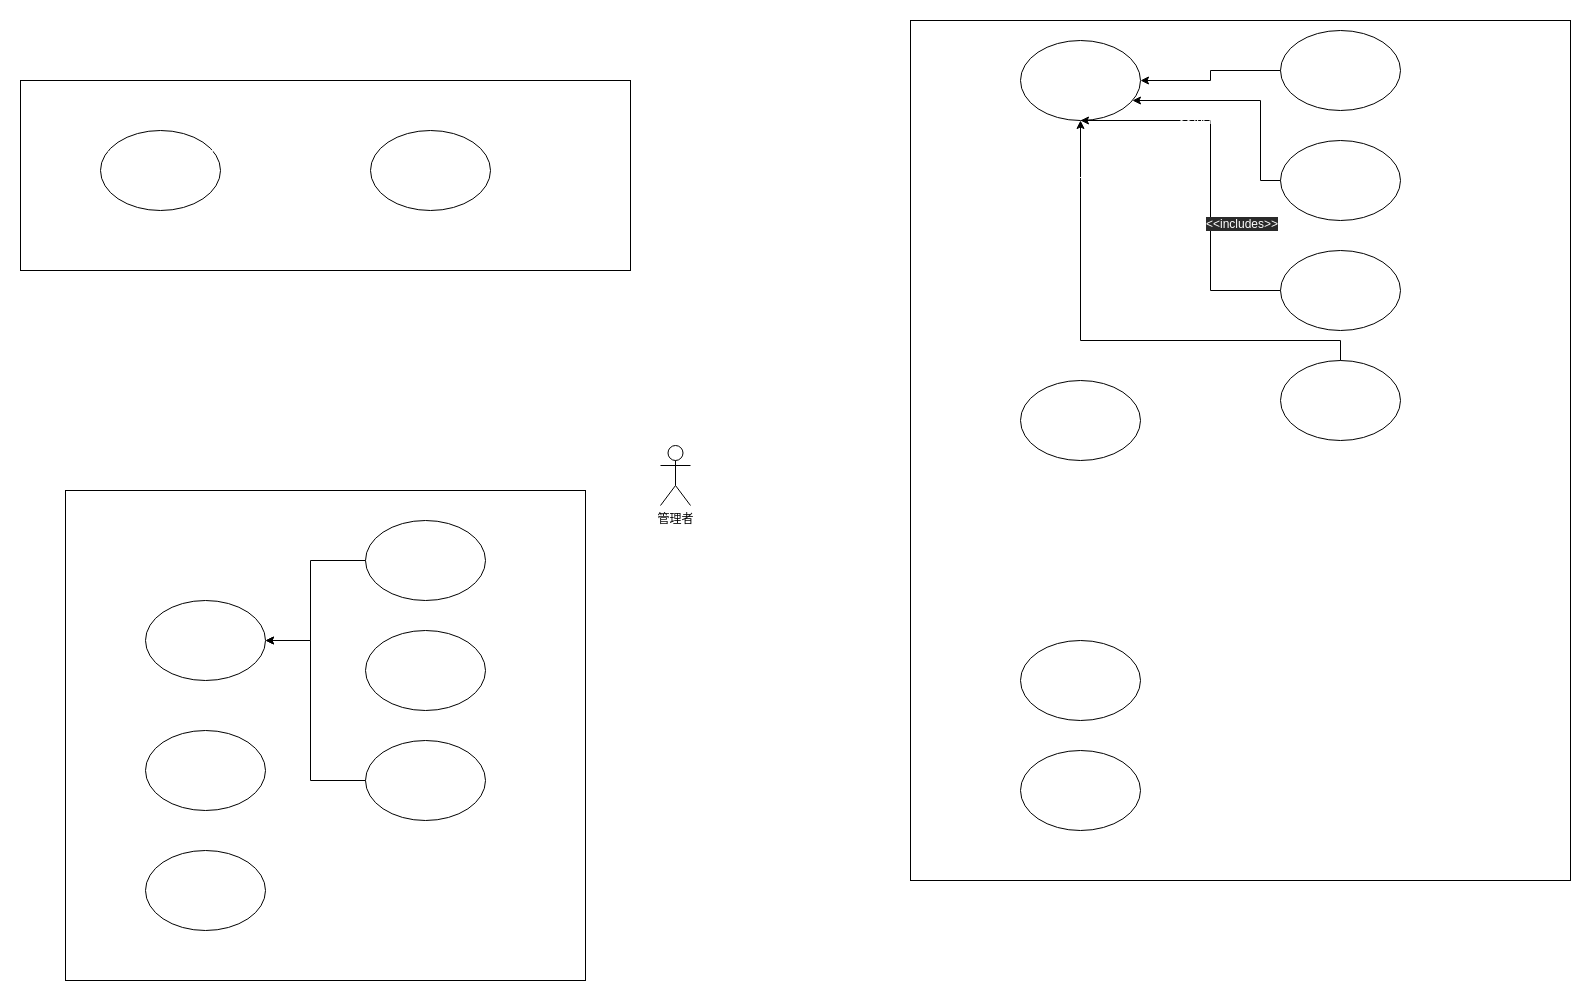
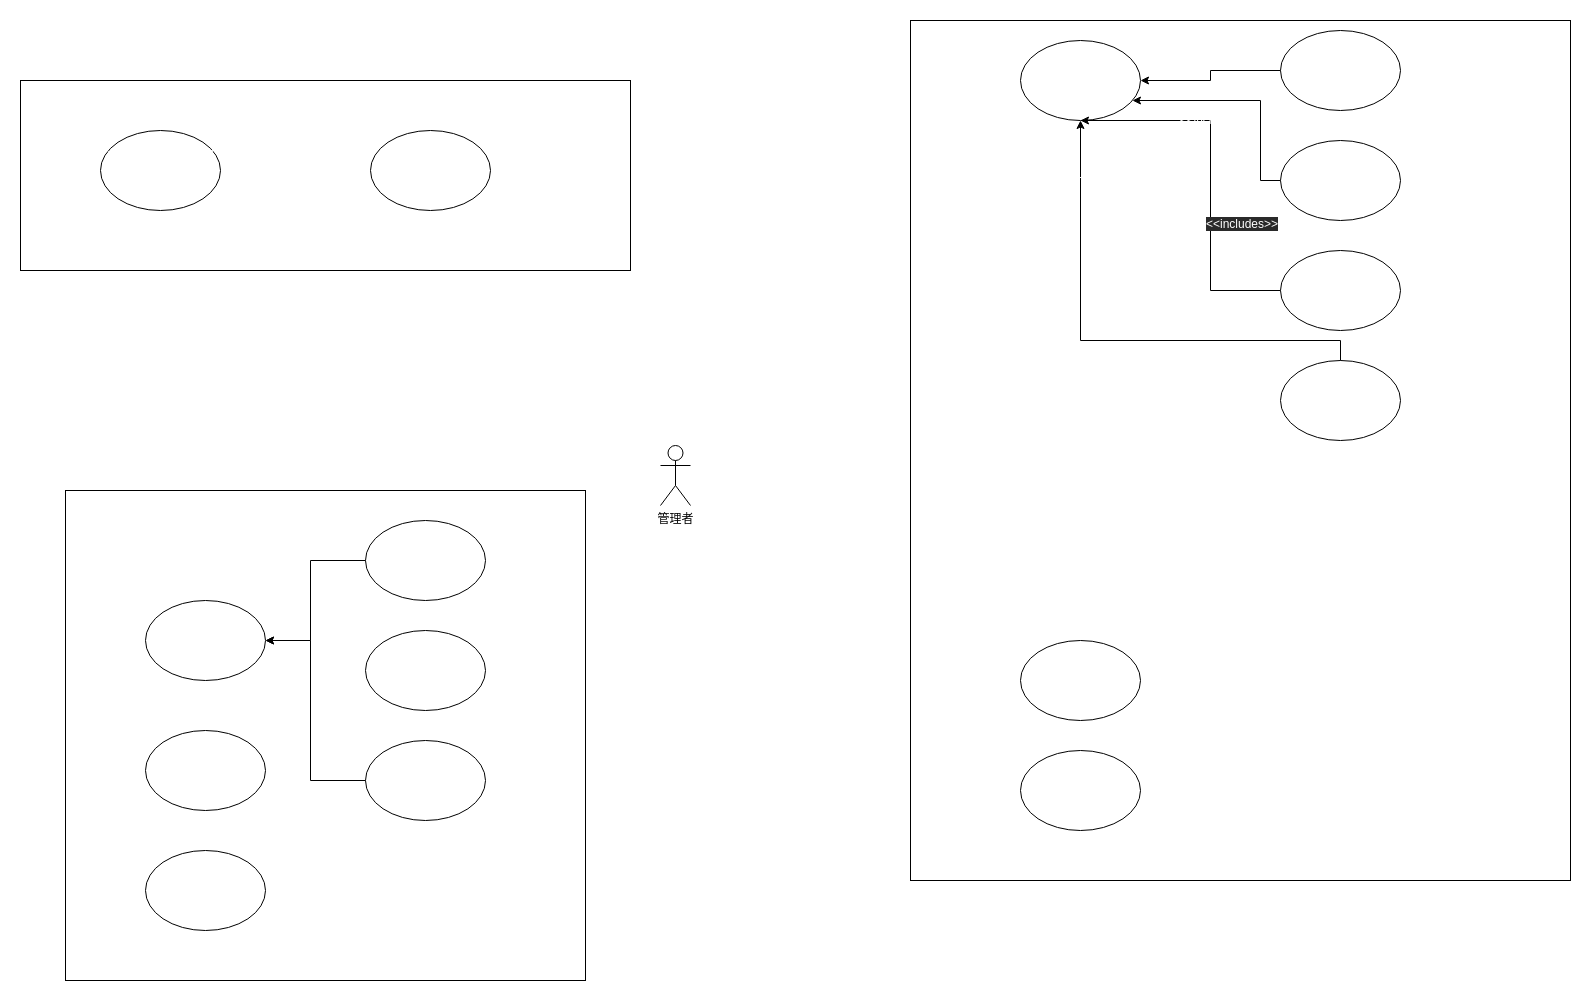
  <mxCell id="0" />
  <mxCell id="1" parent="0" />
  <mxCell id="2" value="" style="rounded=0;whiteSpace=wrap;html=1;labelBackgroundColor=none;fillColor=none;fontColor=#FFFFFF;" vertex="1" parent="1"><mxGeometry x="65" y="490" width="520" height="490" as="geometry" /></mxCell>
  <mxCell id="3" value="" style="rounded=0;whiteSpace=wrap;html=1;labelBackgroundColor=none;fillColor=none;fontColor=#FFFFFF;" vertex="1" parent="1"><mxGeometry x="910" y="20" width="660" height="860" as="geometry" /></mxCell>
  <mxCell id="4" value="管理者" style="shape=umlActor;verticalLabelPosition=bottom;labelBackgroundColor=none;verticalAlign=top;html=1;outlineConnect=0;" vertex="1" parent="1"><mxGeometry x="660" y="445" width="30" height="60" as="geometry" /></mxCell>
  <mxCell id="5" value="ゲームの設定する" style="ellipse;whiteSpace=wrap;html=1;labelBackgroundColor=none;fillColor=none;fontColor=#FFFFFF;" vertex="1" parent="1"><mxGeometry x="1020" y="40" width="120" height="80" as="geometry" /></mxCell>
- <mxCell id="6" value="ゲームを開始する" style="ellipse;whiteSpace=wrap;html=1;labelBackgroundColor=none;fillColor=none;fontColor=#FFFFFF;" vertex="1" parent="1"><mxGeometry x="1020" y="380" width="120" height="80" as="geometry" /></mxCell>
  <mxCell id="7" style="edgeStyle=orthogonalEdgeStyle;rounded=0;orthogonalLoop=1;jettySize=auto;html=1;fontColor=#FFFFFF;" edge="1" parent="1" source="8" target="5"><mxGeometry relative="1" as="geometry"><Array as="points"><mxPoint x="1340" y="340" /><mxPoint x="1080" y="340" /></Array></mxGeometry></mxCell>
  <mxCell id="8" value="プリセットを登録する" style="ellipse;whiteSpace=wrap;html=1;labelBackgroundColor=none;fillColor=none;fontColor=#FFFFFF;" vertex="1" parent="1"><mxGeometry x="1280" y="360" width="120" height="80" as="geometry" /></mxCell>
  <mxCell id="9" style="edgeStyle=orthogonalEdgeStyle;rounded=0;orthogonalLoop=1;jettySize=auto;html=1;fontColor=#FFFFFF;" edge="1" parent="1" source="10" target="5"><mxGeometry relative="1" as="geometry" /></mxCell>
  <mxCell id="10" value="ラウンド数を設定する" style="ellipse;whiteSpace=wrap;html=1;labelBackgroundColor=none;fillColor=none;fontColor=#FFFFFF;" vertex="1" parent="1"><mxGeometry x="1280" y="30" width="120" height="80" as="geometry" /></mxCell>
  <mxCell id="11" style="edgeStyle=orthogonalEdgeStyle;rounded=0;orthogonalLoop=1;jettySize=auto;html=1;fontColor=#FFFFFF;" edge="1" parent="1" source="12" target="5"><mxGeometry relative="1" as="geometry"><Array as="points"><mxPoint x="1260" y="180" /><mxPoint x="1260" y="100" /></Array></mxGeometry></mxCell>
  <mxCell id="12" value="Betを設定する" style="ellipse;whiteSpace=wrap;html=1;labelBackgroundColor=none;fillColor=none;fontColor=#FFFFFF;" vertex="1" parent="1"><mxGeometry x="1280" y="140" width="120" height="80" as="geometry" /></mxCell>
  <mxCell id="13" style="edgeStyle=orthogonalEdgeStyle;rounded=0;orthogonalLoop=1;jettySize=auto;html=1;fontColor=#FFFFFF;" edge="1" parent="1" source="14" target="5"><mxGeometry relative="1" as="geometry"><Array as="points"><mxPoint x="1210" y="290" /><mxPoint x="1210" y="120" /></Array></mxGeometry></mxCell>
  <mxCell id="14" value="ユーザーを設定する" style="ellipse;whiteSpace=wrap;html=1;labelBackgroundColor=none;fillColor=none;fontColor=#FFFFFF;" vertex="1" parent="1"><mxGeometry x="1280" y="250" width="120" height="80" as="geometry" /></mxCell>
  <mxCell id="15" value="&amp;lt;&amp;lt;includes&amp;gt;&amp;gt;" style="text;html=1;align=center;verticalAlign=middle;resizable=0;points=[];autosize=1;fontColor=#FFFFFF;" vertex="1" parent="1"><mxGeometry x="1170" y="45" width="90" height="20" as="geometry" /></mxCell>
  <mxCell id="16" value="&amp;lt;&amp;lt;includes&amp;gt;&amp;gt;" style="text;html=1;align=center;verticalAlign=middle;resizable=0;points=[];autosize=1;fontColor=#FFFFFF;" vertex="1" parent="1"><mxGeometry x="1170" y="110" width="90" height="20" as="geometry" /></mxCell>
  <mxCell id="17" value="&lt;meta charset=&quot;utf-8&quot;&gt;&lt;span style=&quot;color: rgb(255, 255, 255); font-family: Helvetica; font-size: 12px; font-style: normal; font-variant-ligatures: normal; font-variant-caps: normal; font-weight: 400; letter-spacing: normal; orphans: 2; text-align: center; text-indent: 0px; text-transform: none; widows: 2; word-spacing: 0px; -webkit-text-stroke-width: 0px; background-color: rgb(42, 42, 42); text-decoration-style: initial; text-decoration-color: initial; float: none; display: inline !important;&quot;&gt;&amp;lt;&amp;lt;includes&amp;gt;&amp;gt;&lt;/span&gt;" style="text;whiteSpace=wrap;html=1;fontColor=#FFFFFF;" vertex="1" parent="1"><mxGeometry x="1204" y="210" width="100" height="30" as="geometry" /></mxCell>
  <mxCell id="18" value="&amp;lt;&amp;lt;precedes&amp;gt;&amp;gt;" style="text;html=1;align=center;verticalAlign=middle;resizable=0;points=[];autosize=1;fontColor=#FFFFFF;" vertex="1" parent="1"><mxGeometry x="1050" y="170" width="90" height="20" as="geometry" /></mxCell>
  <mxCell id="19" value="ゲームを終了する" style="ellipse;whiteSpace=wrap;html=1;labelBackgroundColor=none;fillColor=none;fontColor=#FFFFFF;" vertex="1" parent="1"><mxGeometry x="1020" y="640" width="120" height="80" as="geometry" /></mxCell>
  <mxCell id="20" value="ゲームをもう一度行う" style="ellipse;whiteSpace=wrap;html=1;labelBackgroundColor=none;fillColor=none;fontColor=#FFFFFF;" vertex="1" parent="1"><mxGeometry x="1020" y="750" width="120" height="80" as="geometry" /></mxCell>
  <mxCell id="21" value="ユーザーを登録する" style="ellipse;whiteSpace=wrap;html=1;labelBackgroundColor=none;fillColor=none;fontColor=#FFFFFF;" vertex="1" parent="1"><mxGeometry x="145" y="600" width="120" height="80" as="geometry" /></mxCell>
  <mxCell id="22" value="ユーザーを更新する" style="ellipse;whiteSpace=wrap;html=1;labelBackgroundColor=none;fillColor=none;fontColor=#FFFFFF;" vertex="1" parent="1"><mxGeometry x="145" y="730" width="120" height="80" as="geometry" /></mxCell>
  <mxCell id="23" value="ユーザーを削除する" style="ellipse;whiteSpace=wrap;html=1;labelBackgroundColor=none;fillColor=none;fontColor=#FFFFFF;" vertex="1" parent="1"><mxGeometry x="145" y="850" width="120" height="80" as="geometry" /></mxCell>
  <mxCell id="24" style="edgeStyle=orthogonalEdgeStyle;rounded=0;orthogonalLoop=1;jettySize=auto;html=1;fontColor=#FFFFFF;" edge="1" parent="1" source="25" target="21"><mxGeometry relative="1" as="geometry"><Array as="points"><mxPoint x="310" y="560" /><mxPoint x="310" y="640" /></Array></mxGeometry></mxCell>
  <mxCell id="25" value="名前を記入する&lt;span style=&quot;color: rgba(0 , 0 , 0 , 0) ; font-family: monospace ; font-size: 0px&quot;&gt;%3CmxGraphModel%3E%3Croot%3E%3CmxCell%20id%3D%220%22%2F%3E%3CmxCell%20id%3D%221%22%20parent%3D%220%22%2F%3E%3CmxCell%20id%3D%222%22%20value%3D%22%E3%83%A6%E3%83%BC%E3%82%B6%E3%83%BC%E3%82%92%E6%9B%B4%E6%96%B0%E3%81%99%E3%82%8B%22%20style%3D%22ellipse%3BwhiteSpace%3Dwrap%3Bhtml%3D1%3BlabelBackgroundColor%3Dnone%3BfillColor%3Dnone%3BfontColor%3D%23FFFFFF%3B%22%20vertex%3D%221%22%20parent%3D%221%22%3E%3CmxGeometry%20x%3D%22230%22%20y%3D%221140%22%20width%3D%22120%22%20height%3D%2280%22%20as%3D%22geometry%22%2F%3E%3C%2FmxCell%3E%3C%2Froot%3E%3C%2FmxGraphModel%3E&lt;/span&gt;&lt;span style=&quot;color: rgba(0 , 0 , 0 , 0) ; font-family: monospace ; font-size: 0px&quot;&gt;%3CmxGraphModel%3E%3Croot%3E%3CmxCell%20id%3D%220%22%2F%3E%3CmxCell%20id%3D%221%22%20parent%3D%220%22%2F%3E%3CmxCell%20id%3D%222%22%20value%3D%22%E3%83%A6%E3%83%BC%E3%82%B6%E3%83%BC%E3%82%92%E6%9B%B4%E6%96%B0%E3%81%99%E3%82%8B%22%20style%3D%22ellipse%3BwhiteSpace%3Dwrap%3Bhtml%3D1%3BlabelBackgroundColor%3Dnone%3BfillColor%3Dnone%3BfontColor%3D%23FFFFFF%3B%22%20vertex%3D%221%22%20parent%3D%221%22%3E%3CmxGeometry%20x%3D%22230%22%20y%3D%221140%22%20width%3D%22120%22%20height%3D%2280%22%20as%3D%22geometry%22%2F%3E%3C%2FmxCell%3E%3C%2Froot%3E%3C%2FmxGraphModel%3E&lt;/span&gt;" style="ellipse;whiteSpace=wrap;html=1;labelBackgroundColor=none;fillColor=none;fontColor=#FFFFFF;" vertex="1" parent="1"><mxGeometry x="365" y="520" width="120" height="80" as="geometry" /></mxCell>
  <mxCell id="26" value="性別を選択する" style="ellipse;whiteSpace=wrap;html=1;labelBackgroundColor=none;fillColor=none;fontColor=#FFFFFF;" vertex="1" parent="1"><mxGeometry x="365" y="630" width="120" height="80" as="geometry" /></mxCell>
  <mxCell id="27" style="edgeStyle=orthogonalEdgeStyle;rounded=0;orthogonalLoop=1;jettySize=auto;html=1;fontColor=#FFFFFF;" edge="1" parent="1" source="28" target="21"><mxGeometry relative="1" as="geometry"><Array as="points"><mxPoint x="310" y="780" /><mxPoint x="310" y="640" /></Array></mxGeometry></mxCell>
  <mxCell id="28" value="アイコンを設定する" style="ellipse;whiteSpace=wrap;html=1;labelBackgroundColor=none;fillColor=none;fontColor=#FFFFFF;" vertex="1" parent="1"><mxGeometry x="365" y="740" width="120" height="80" as="geometry" /></mxCell>
  <mxCell id="29" value="&amp;lt;&amp;lt;includes&amp;gt;&amp;gt;" style="text;html=1;align=center;verticalAlign=middle;resizable=0;points=[];autosize=1;fontColor=#FFFFFF;" vertex="1" parent="1"><mxGeometry x="225" y="680" width="90" height="20" as="geometry" /></mxCell>
  <mxCell id="30" value="" style="rounded=0;whiteSpace=wrap;html=1;labelBackgroundColor=none;fillColor=none;fontColor=#FFFFFF;" vertex="1" parent="1"><mxGeometry x="20" y="80" width="610" height="190" as="geometry" /></mxCell>
  <mxCell id="31" value="&amp;lt;&amp;lt;includes&amp;gt;&amp;gt;" style="text;html=1;align=center;verticalAlign=middle;resizable=0;points=[];autosize=1;fontColor=#FFFFFF;" vertex="1" parent="1"><mxGeometry x="1200" y="75" width="90" height="20" as="geometry" /></mxCell>
  <mxCell id="32" value="ユーザーを複数選択して詳細画面に遷移する" style="ellipse;whiteSpace=wrap;html=1;labelBackgroundColor=none;fillColor=none;fontColor=#FFFFFF;" vertex="1" parent="1"><mxGeometry x="100" y="130" width="120" height="80" as="geometry" /></mxCell>
  <mxCell id="33" value="単位を選択して表示を切り替える" style="ellipse;whiteSpace=wrap;html=1;labelBackgroundColor=none;fillColor=none;fontColor=#FFFFFF;" vertex="1" parent="1"><mxGeometry x="370" y="130" width="120" height="80" as="geometry" /></mxCell>
